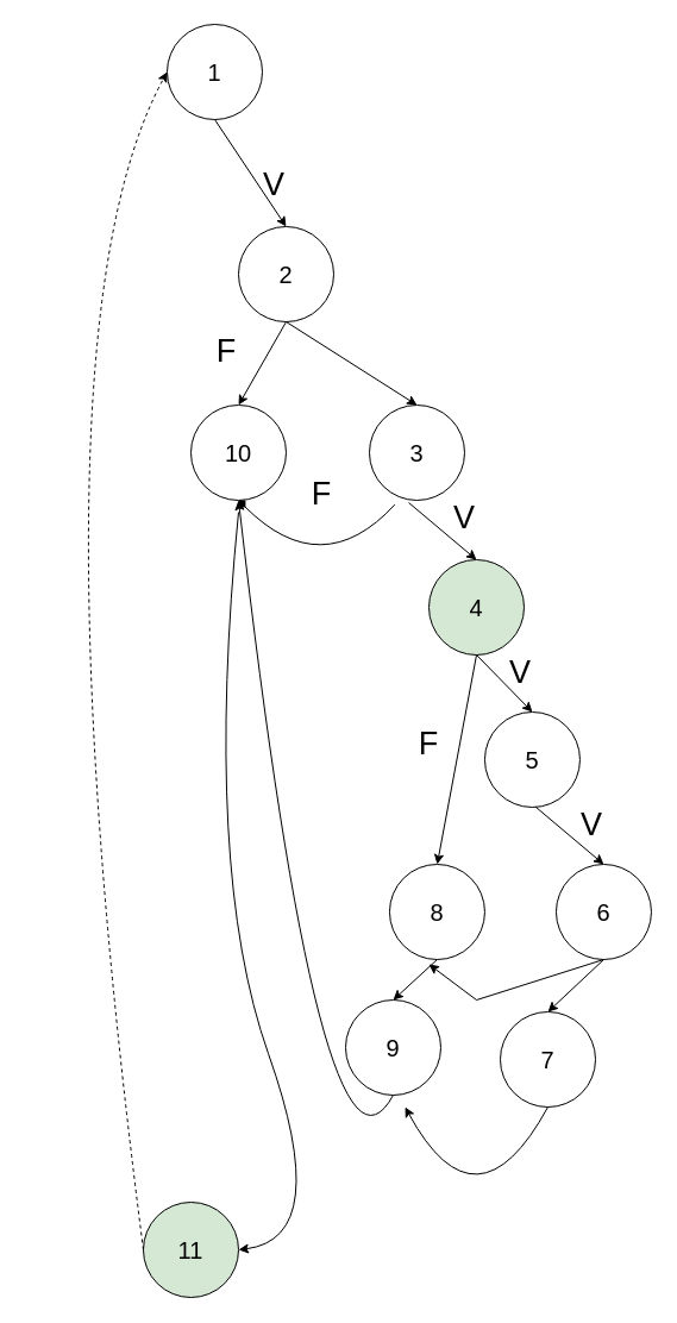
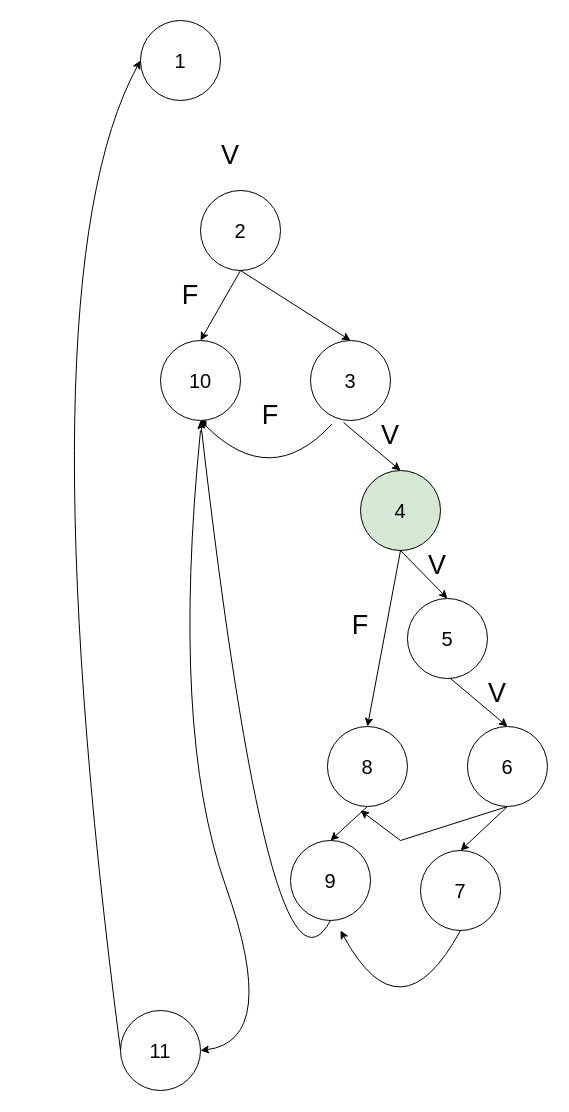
  <mxCell id="0" />
  <mxCell id="1" parent="0" />
  <mxCell id="2" value="&lt;font style=&quot;font-size: 20px;&quot;&gt;8&lt;/font&gt;" style="ellipse;whiteSpace=wrap;html=1;aspect=fixed;" vertex="1" parent="1"><mxGeometry x="326.96" y="726" width="80" height="80" as="geometry" /></mxCell>
  <mxCell id="3" value="&lt;font style=&quot;font-size: 20px;&quot;&gt;4&lt;/font&gt;" style="ellipse;whiteSpace=wrap;html=1;aspect=fixed;fillColor=#d5e8d4;" vertex="1" parent="1"><mxGeometry x="360" y="470" width="80" height="80" as="geometry" /></mxCell>
  <mxCell id="4" value="&lt;font style=&quot;font-size: 20px;&quot;&gt;3&lt;/font&gt;" style="ellipse;whiteSpace=wrap;html=1;aspect=fixed;" vertex="1" parent="1"><mxGeometry x="310" y="340" width="80" height="80" as="geometry" /></mxCell>
  <mxCell id="5" value="&lt;font style=&quot;font-size: 20px;&quot;&gt;2&lt;/font&gt;" style="ellipse;whiteSpace=wrap;html=1;aspect=fixed;" vertex="1" parent="1"><mxGeometry x="200" y="190" width="80" height="80" as="geometry" /></mxCell>
  <mxCell id="6" value="&lt;font style=&quot;font-size: 20px;&quot;&gt;1&lt;/font&gt;" style="ellipse;whiteSpace=wrap;html=1;aspect=fixed;" vertex="1" parent="1"><mxGeometry x="140" y="20" width="80" height="80" as="geometry" /></mxCell>
  <mxCell id="7" value="&lt;font style=&quot;font-size: 27px;&quot;&gt;V&lt;/font&gt;" style="text;html=1;strokeColor=none;fillColor=none;align=center;verticalAlign=middle;whiteSpace=wrap;rounded=0;fontSize=20;" vertex="1" parent="1"><mxGeometry x="200" y="140" width="60" height="30" as="geometry" /></mxCell>
- <mxCell id="8" value="" style="endArrow=classic;html=1;rounded=0;fontSize=27;entryX=0.5;entryY=0;entryDx=0;entryDy=0;exitX=0.5;exitY=1;exitDx=0;exitDy=0;" edge="1" parent="1" source="6" target="5"><mxGeometry width="50" height="50" relative="1" as="geometry"><mxPoint x="280" y="160" as="sourcePoint" /><mxPoint x="300" y="280" as="targetPoint" /></mxGeometry></mxCell>
- <mxCell id="9" value="&lt;font style=&quot;font-size: 20px;&quot;&gt;11&lt;br&gt;&lt;/font&gt;" style="ellipse;whiteSpace=wrap;html=1;aspect=fixed;fillColor=#d5e8d4;" vertex="1" parent="1"><mxGeometry x="120" y="1010" width="80" height="80" as="geometry" /></mxCell>
- <mxCell id="10" value="" style="curved=1;endArrow=classic;html=1;rounded=0;fontSize=27;exitX=0;exitY=0.5;exitDx=0;exitDy=0;entryX=0;entryY=0.5;entryDx=0;entryDy=0;dashed=1;" edge="1" parent="1" source="9" target="6"><mxGeometry width="50" height="50" relative="1" as="geometry"><mxPoint x="250" y="330" as="sourcePoint" /><mxPoint x="300" y="280" as="targetPoint" /><Array as="points"><mxPoint x="20" y="280" /></Array></mxGeometry></mxCell>
+ <mxCell id="9" value="&lt;font style=&quot;font-size: 20px;&quot;&gt;11&lt;br&gt;&lt;/font&gt;" style="ellipse;whiteSpace=wrap;html=1;aspect=fixed;" vertex="1" parent="1"><mxGeometry x="120" y="1010" width="80" height="80" as="geometry" /></mxCell>
+ <mxCell id="10" value="" style="curved=1;endArrow=classic;html=1;rounded=0;fontSize=27;exitX=0;exitY=0.5;exitDx=0;exitDy=0;entryX=0;entryY=0.5;entryDx=0;entryDy=0;" edge="1" parent="1" source="9" target="6"><mxGeometry width="50" height="50" relative="1" as="geometry"><mxPoint x="250" y="330" as="sourcePoint" /><mxPoint x="300" y="280" as="targetPoint" /><Array as="points"><mxPoint x="20" y="280" /></Array></mxGeometry></mxCell>
  <mxCell id="11" value="" style="endArrow=classic;html=1;rounded=0;fontSize=27;entryX=0.5;entryY=0;entryDx=0;entryDy=0;exitX=0.5;exitY=1;exitDx=0;exitDy=0;" edge="1" parent="1" source="5" target="4"><mxGeometry width="50" height="50" relative="1" as="geometry"><mxPoint x="290" y="300" as="sourcePoint" /><mxPoint x="370" y="440" as="targetPoint" /></mxGeometry></mxCell>
  <mxCell id="12" value="&lt;font style=&quot;font-size: 20px;&quot;&gt;10&lt;/font&gt;" style="ellipse;whiteSpace=wrap;html=1;aspect=fixed;" vertex="1" parent="1"><mxGeometry x="160" y="340" width="80" height="80" as="geometry" /></mxCell>
  <mxCell id="13" value="&lt;font style=&quot;font-size: 27px;&quot;&gt;F&lt;/font&gt;" style="text;html=1;strokeColor=none;fillColor=none;align=center;verticalAlign=middle;whiteSpace=wrap;rounded=0;fontSize=20;" vertex="1" parent="1"><mxGeometry x="160" y="280" width="60" height="30" as="geometry" /></mxCell>
  <mxCell id="14" value="" style="endArrow=classic;html=1;rounded=0;fontSize=27;entryX=0.5;entryY=0;entryDx=0;entryDy=0;" edge="1" parent="1" target="12"><mxGeometry width="50" height="50" relative="1" as="geometry"><mxPoint x="240" y="270" as="sourcePoint" /><mxPoint x="260" y="370" as="targetPoint" /></mxGeometry></mxCell>
  <mxCell id="15" value="" style="endArrow=classic;html=1;rounded=0;fontSize=27;entryX=0.5;entryY=0;entryDx=0;entryDy=0;exitX=0.413;exitY=1.025;exitDx=0;exitDy=0;exitPerimeter=0;" edge="1" parent="1" source="4" target="3"><mxGeometry width="50" height="50" relative="1" as="geometry"><mxPoint x="350" y="420" as="sourcePoint" /><mxPoint x="310" y="490" as="targetPoint" /></mxGeometry></mxCell>
  <mxCell id="16" value="&lt;font style=&quot;font-size: 20px;&quot;&gt;7&lt;/font&gt;" style="ellipse;whiteSpace=wrap;html=1;aspect=fixed;" vertex="1" parent="1"><mxGeometry x="420" y="850" width="80" height="80" as="geometry" /></mxCell>
  <mxCell id="17" value="&lt;font style=&quot;font-size: 20px;&quot;&gt;5&lt;/font&gt;" style="ellipse;whiteSpace=wrap;html=1;aspect=fixed;" vertex="1" parent="1"><mxGeometry x="406.96" y="598" width="80" height="80" as="geometry" /></mxCell>
  <mxCell id="18" value="" style="endArrow=classic;html=1;rounded=0;fontSize=27;entryX=0.5;entryY=0;entryDx=0;entryDy=0;exitX=0.5;exitY=1;exitDx=0;exitDy=0;" edge="1" parent="1" target="17" source="3"><mxGeometry width="50" height="50" relative="1" as="geometry"><mxPoint x="390" y="550" as="sourcePoint" /><mxPoint x="356.96" y="618" as="targetPoint" /></mxGeometry></mxCell>
  <mxCell id="19" value="&lt;font style=&quot;font-size: 20px;&quot;&gt;6&lt;/font&gt;" style="ellipse;whiteSpace=wrap;html=1;aspect=fixed;" vertex="1" parent="1"><mxGeometry x="466.96" y="726" width="80" height="80" as="geometry" /></mxCell>
  <mxCell id="20" value="" style="endArrow=classic;html=1;rounded=0;fontSize=27;entryX=0.5;entryY=0;entryDx=0;entryDy=0;exitX=0.413;exitY=1.025;exitDx=0;exitDy=0;exitPerimeter=0;" edge="1" parent="1" target="19"><mxGeometry width="50" height="50" relative="1" as="geometry"><mxPoint x="450" y="678" as="sourcePoint" /><mxPoint x="416.96" y="746" as="targetPoint" /></mxGeometry></mxCell>
  <mxCell id="21" value="" style="endArrow=classic;html=1;rounded=0;fontSize=27;entryX=0.5;entryY=0;entryDx=0;entryDy=0;exitX=0.5;exitY=1;exitDx=0;exitDy=0;" edge="1" parent="1" source="19" target="16"><mxGeometry width="50" height="50" relative="1" as="geometry"><mxPoint x="360" y="560" as="sourcePoint" /><mxPoint x="420" y="730" as="targetPoint" /></mxGeometry></mxCell>
  <mxCell id="22" value="&lt;font style=&quot;font-size: 27px;&quot;&gt;V&lt;/font&gt;" style="text;html=1;strokeColor=none;fillColor=none;align=center;verticalAlign=middle;whiteSpace=wrap;rounded=0;fontSize=20;" vertex="1" parent="1"><mxGeometry x="360" y="420" width="60" height="30" as="geometry" /></mxCell>
  <mxCell id="23" value="&lt;font style=&quot;font-size: 27px;&quot;&gt;V&lt;/font&gt;" style="text;html=1;strokeColor=none;fillColor=none;align=center;verticalAlign=middle;whiteSpace=wrap;rounded=0;fontSize=20;" vertex="1" parent="1"><mxGeometry x="406.96" y="550" width="60" height="30" as="geometry" /></mxCell>
  <mxCell id="24" value="&lt;font style=&quot;font-size: 27px;&quot;&gt;V&lt;/font&gt;" style="text;html=1;strokeColor=none;fillColor=none;align=center;verticalAlign=middle;whiteSpace=wrap;rounded=0;fontSize=20;" vertex="1" parent="1"><mxGeometry x="466.96" y="678" width="60" height="30" as="geometry" /></mxCell>
  <mxCell id="25" value="&lt;font style=&quot;font-size: 27px;&quot;&gt;F&lt;/font&gt;" style="text;html=1;strokeColor=none;fillColor=none;align=center;verticalAlign=middle;whiteSpace=wrap;rounded=0;fontSize=20;" vertex="1" parent="1"><mxGeometry x="330" y="610" width="60" height="30" as="geometry" /></mxCell>
  <mxCell id="26" value="&lt;font style=&quot;font-size: 20px;&quot;&gt;9&lt;/font&gt;" style="ellipse;whiteSpace=wrap;html=1;aspect=fixed;" vertex="1" parent="1"><mxGeometry x="290" y="840" width="80" height="80" as="geometry" /></mxCell>
  <mxCell id="27" value="" style="endArrow=classic;html=1;rounded=0;fontSize=27;entryX=0.5;entryY=0;entryDx=0;entryDy=0;exitX=0.5;exitY=1;exitDx=0;exitDy=0;" edge="1" parent="1" source="2" target="26"><mxGeometry width="50" height="50" relative="1" as="geometry"><mxPoint x="360" y="650" as="sourcePoint" /><mxPoint x="410" y="600" as="targetPoint" /></mxGeometry></mxCell>
  <mxCell id="28" value="" style="endArrow=classic;html=1;rounded=0;fontSize=27;entryX=0.5;entryY=0;entryDx=0;entryDy=0;exitX=0.5;exitY=1;exitDx=0;exitDy=0;" edge="1" parent="1" source="3" target="2"><mxGeometry width="50" height="50" relative="1" as="geometry"><mxPoint x="350" y="540" as="sourcePoint" /><mxPoint x="400" y="490" as="targetPoint" /></mxGeometry></mxCell>
  <mxCell id="29" value="" style="curved=1;endArrow=classic;html=1;rounded=0;fontSize=27;exitX=0.5;exitY=1;exitDx=0;exitDy=0;" edge="1" parent="1" source="16"><mxGeometry width="50" height="50" relative="1" as="geometry"><mxPoint x="340" y="930" as="sourcePoint" /><mxPoint x="340" y="930" as="targetPoint" /><Array as="points"><mxPoint x="400" y="1040" /></Array></mxGeometry></mxCell>
  <mxCell id="30" value="" style="curved=1;endArrow=diamond;html=1;rounded=0;fontSize=27;exitX=0.267;exitY=1.046;exitDx=0;exitDy=0;exitPerimeter=0;entryX=0.5;entryY=1;entryDx=0;entryDy=0;" edge="1" parent="1" source="4" target="12"><mxGeometry width="50" height="50" relative="1" as="geometry"><mxPoint x="260" y="740" as="sourcePoint" /><mxPoint x="190" y="460" as="targetPoint" /><Array as="points"><mxPoint x="270" y="490" /></Array></mxGeometry></mxCell>
  <mxCell id="31" value="&lt;font style=&quot;font-size: 27px;&quot;&gt;F&lt;/font&gt;" style="text;html=1;strokeColor=none;fillColor=none;align=center;verticalAlign=middle;whiteSpace=wrap;rounded=0;fontSize=20;" vertex="1" parent="1"><mxGeometry x="240" y="400" width="60" height="30" as="geometry" /></mxCell>
  <mxCell id="32" value="" style="curved=1;endArrow=classic;html=1;rounded=0;fontSize=27;exitX=0.5;exitY=1;exitDx=0;exitDy=0;entryX=0.5;entryY=1;entryDx=0;entryDy=0;" edge="1" parent="1" target="12"><mxGeometry width="50" height="50" relative="1" as="geometry"><mxPoint x="330" y="920" as="sourcePoint" /><mxPoint x="210" y="920" as="targetPoint" /><Array as="points"><mxPoint x="270" y="1030" /></Array></mxGeometry></mxCell>
  <mxCell id="33" value="" style="curved=1;endArrow=classic;html=1;rounded=0;fontSize=27;entryX=1;entryY=0.5;entryDx=0;entryDy=0;" edge="1" parent="1" target="9"><mxGeometry width="50" height="50" relative="1" as="geometry"><mxPoint x="200" y="430" as="sourcePoint" /><mxPoint x="210" y="430" as="targetPoint" /><Array as="points"><mxPoint x="170" y="730" /><mxPoint x="280" y="1040" /></Array></mxGeometry></mxCell>
  <mxCell id="34" value="" style="endArrow=classic;html=1;rounded=0;fontSize=27;exitX=0.5;exitY=1;exitDx=0;exitDy=0;" edge="1" parent="1" source="19"><mxGeometry width="50" height="50" relative="1" as="geometry"><mxPoint x="516.96" y="816" as="sourcePoint" /><mxPoint x="360" y="810" as="targetPoint" /><Array as="points"><mxPoint x="400" y="840" /></Array></mxGeometry></mxCell>
